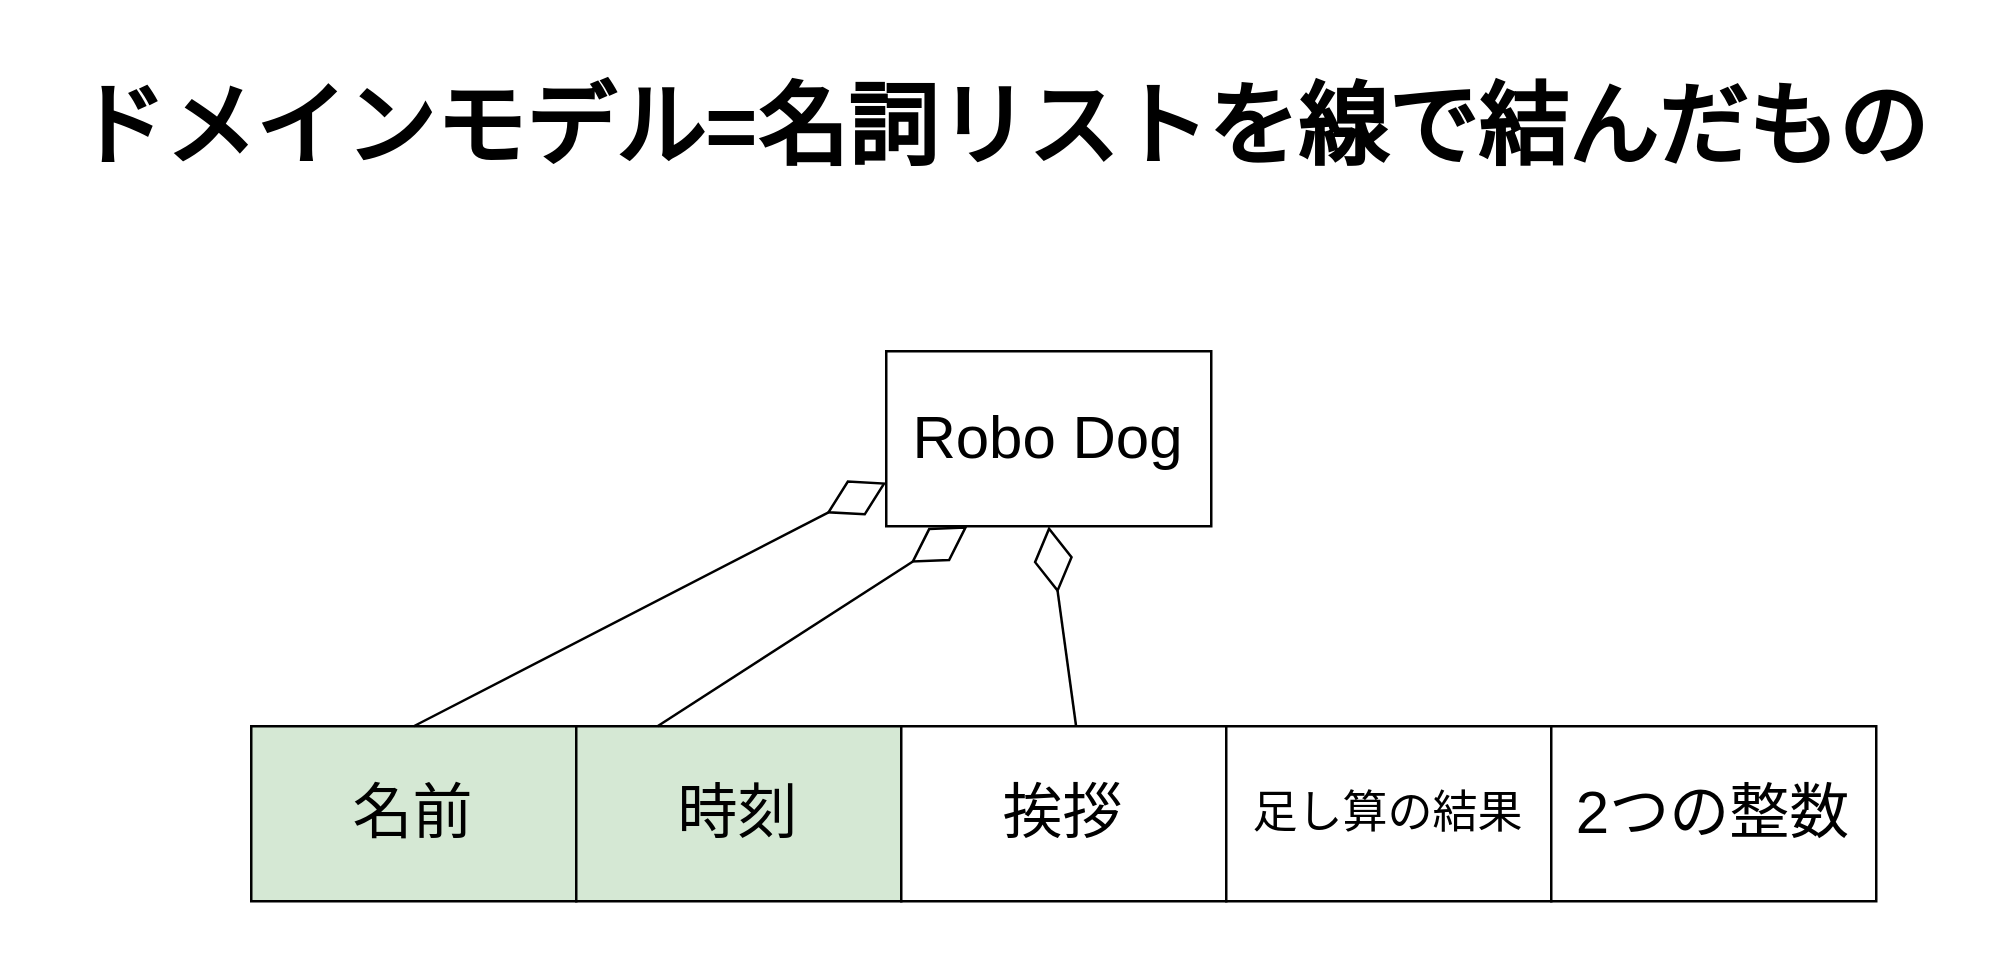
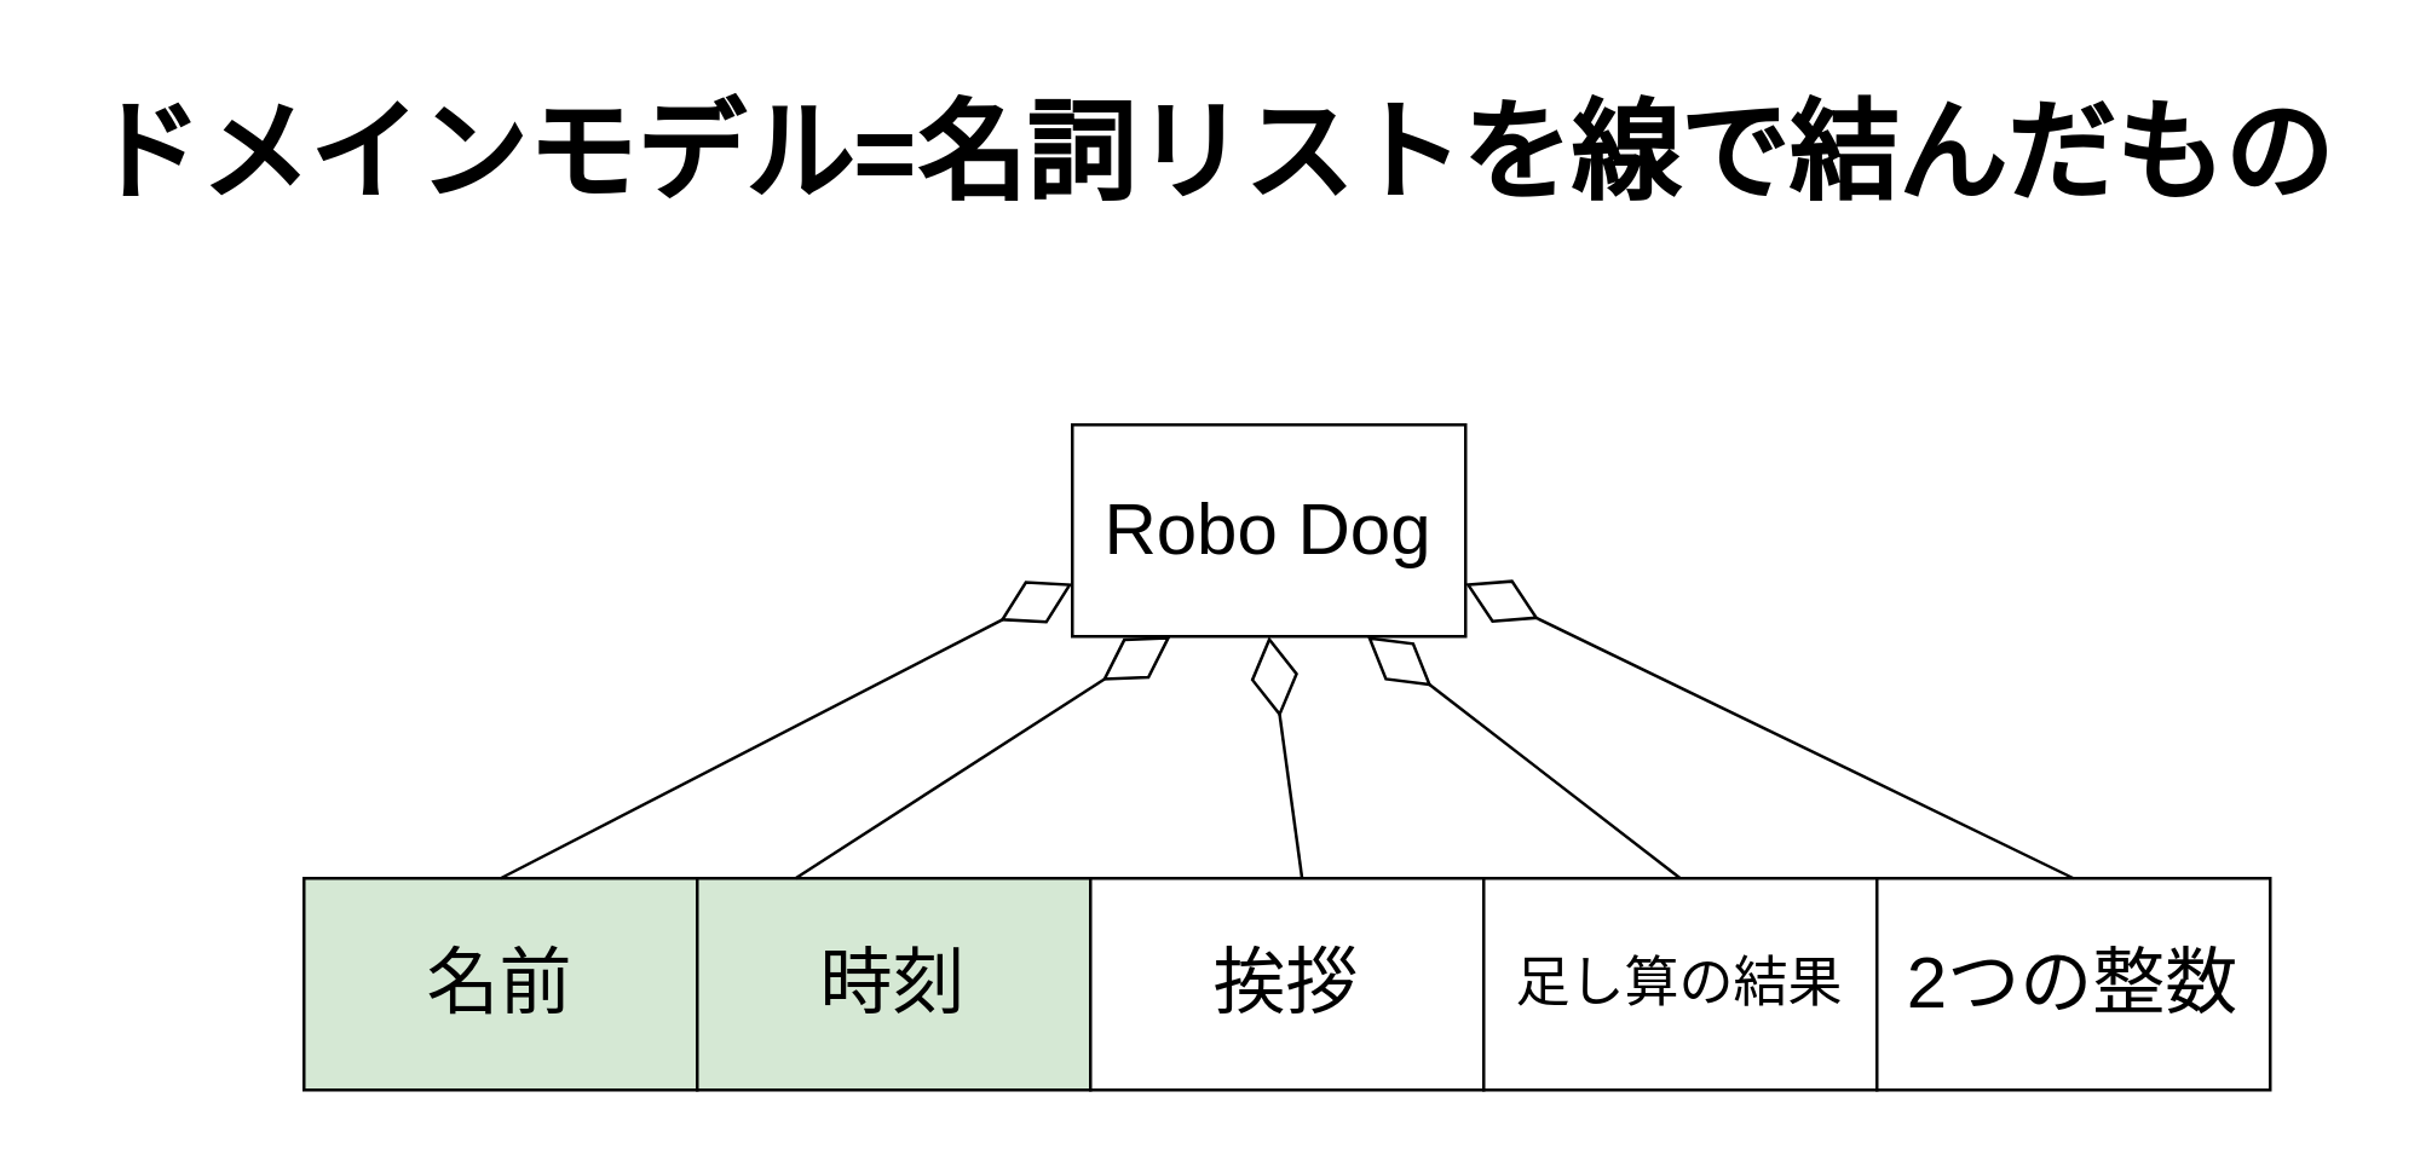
  <mxCell id="0" />
  <mxCell id="1" parent="0" />
  <mxCell id="2" value="&lt;font style=&quot;font-size: 24px;&quot;&gt;Robo Dog&lt;/font&gt;" style="html=1;whiteSpace=wrap;" vertex="1" parent="1"><mxGeometry x="354" y="140" width="130" height="70" as="geometry" /></mxCell>
  <mxCell id="3" value="&lt;font style=&quot;font-size: 24px;&quot;&gt;名前&lt;/font&gt;" style="html=1;whiteSpace=wrap;fillColor=#d5e8d4;" vertex="1" parent="1"><mxGeometry x="100" y="290" width="130" height="70" as="geometry" /></mxCell>
  <mxCell id="4" value="&lt;font style=&quot;font-size: 24px;&quot;&gt;時刻&lt;/font&gt;" style="html=1;whiteSpace=wrap;fillColor=#d5e8d4;" vertex="1" parent="1"><mxGeometry x="230" y="290" width="130" height="70" as="geometry" /></mxCell>
  <mxCell id="5" value="&lt;font style=&quot;font-size: 24px;&quot;&gt;挨拶&lt;/font&gt;" style="html=1;whiteSpace=wrap;" vertex="1" parent="1"><mxGeometry x="360" y="290" width="130" height="70" as="geometry" /></mxCell>
  <mxCell id="6" value="&lt;span style=&quot;font-size: 18px;&quot;&gt;足し算の結果&lt;/span&gt;" style="html=1;whiteSpace=wrap;" vertex="1" parent="1"><mxGeometry x="490" y="290" width="130" height="70" as="geometry" /></mxCell>
  <mxCell id="7" value="&lt;font style=&quot;font-size: 24px;&quot;&gt;2つの整数&lt;/font&gt;" style="html=1;whiteSpace=wrap;" vertex="1" parent="1"><mxGeometry x="620" y="290" width="130" height="70" as="geometry" /></mxCell>
  <mxCell id="8" value="" style="endArrow=diamondThin;endFill=0;endSize=24;html=1;exitX=0.5;exitY=0;exitDx=0;exitDy=0;entryX=0;entryY=0.75;entryDx=0;entryDy=0;" edge="1" parent="1" source="3" target="2"><mxGeometry width="160" relative="1" as="geometry"><mxPoint x="140" y="190" as="sourcePoint" /><mxPoint x="300" y="190" as="targetPoint" /></mxGeometry></mxCell>
  <mxCell id="9" value="" style="endArrow=diamondThin;endFill=0;endSize=24;html=1;exitX=0.25;exitY=0;exitDx=0;exitDy=0;entryX=0.25;entryY=1;entryDx=0;entryDy=0;" edge="1" parent="1" source="4" target="2"><mxGeometry width="160" relative="1" as="geometry"><mxPoint x="175" y="300" as="sourcePoint" /><mxPoint x="364" y="203" as="targetPoint" /></mxGeometry></mxCell>
  <mxCell id="10" value="" style="endArrow=diamondThin;endFill=0;endSize=24;html=1;entryX=0.5;entryY=1;entryDx=0;entryDy=0;exitX=0.538;exitY=0;exitDx=0;exitDy=0;exitPerimeter=0;" edge="1" parent="1" source="5" target="2"><mxGeometry width="160" relative="1" as="geometry"><mxPoint x="420" y="280" as="sourcePoint" /><mxPoint x="579" y="170" as="targetPoint" /></mxGeometry></mxCell>
+ <mxCell id="11" value="" style="endArrow=diamondThin;endFill=0;endSize=24;html=1;entryX=0.75;entryY=1;entryDx=0;entryDy=0;exitX=0.5;exitY=0;exitDx=0;exitDy=0;" edge="1" parent="1" source="6" target="2"><mxGeometry width="160" relative="1" as="geometry"><mxPoint x="550" y="240" as="sourcePoint" /><mxPoint x="619" y="200" as="targetPoint" /></mxGeometry></mxCell>
+ <mxCell id="12" value="" style="endArrow=diamondThin;endFill=0;endSize=24;html=1;entryX=1;entryY=0.75;entryDx=0;entryDy=0;exitX=0.5;exitY=0;exitDx=0;exitDy=0;" edge="1" parent="1" source="7" target="2"><mxGeometry width="160" relative="1" as="geometry"><mxPoint x="670" y="270" as="sourcePoint" /><mxPoint x="600" y="210" as="targetPoint" /></mxGeometry></mxCell>
  <mxCell id="13" value="&lt;font style=&quot;font-size: 36px;&quot;&gt;&lt;b style=&quot;&quot;&gt;ドメインモデル=名詞リストを線で結んだもの&lt;/b&gt;&lt;/font&gt;" style="text;html=1;align=center;verticalAlign=middle;resizable=0;points=[];autosize=1;strokeColor=none;fillColor=none;" vertex="1" parent="1"><mxGeometry x="20" y="20" width="760" height="60" as="geometry" /></mxCell>
